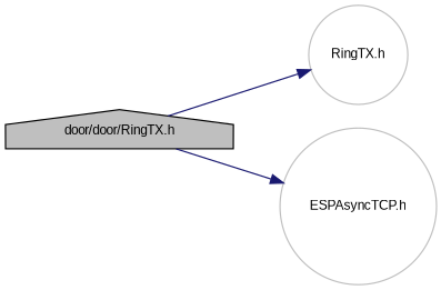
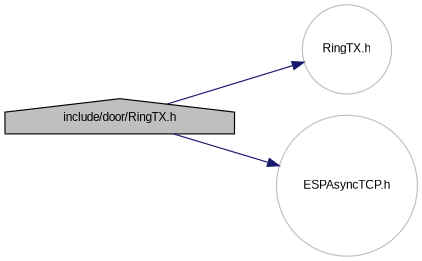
  digraph {
    fontname="Liberation Sans"
    rankdir=LR
    node [color=grey75 fillcolor=white fontname="Liberation Sans" fontsize=10 shape=circle style=filled]
    edge [color=midnightblue fontname="Liberation Sans" fontsize=10 labelfontname=Helvetica labelfontsize=10 style=solid]
-   n1 [color=black fillcolor=grey75 fontcolor=black height=0.2 label="door/door/RingTX.h" shape=house width=0.4]
+   n1 [color=black fillcolor=grey75 fontcolor=black height=0.2 label="include/door/RingTX.h" shape=house width=0.4]
    n2 [height=0.2 label="RingTX.h" width=0.4]
    n3 [height=0.2 label="ESPAsyncTCP.h" width=0.4]
    n1 -> n2
    n1 -> n3
  }
